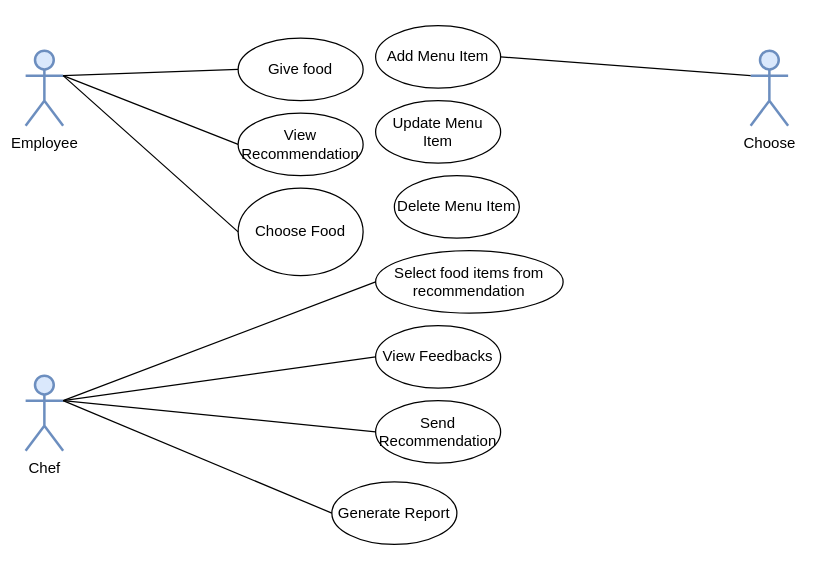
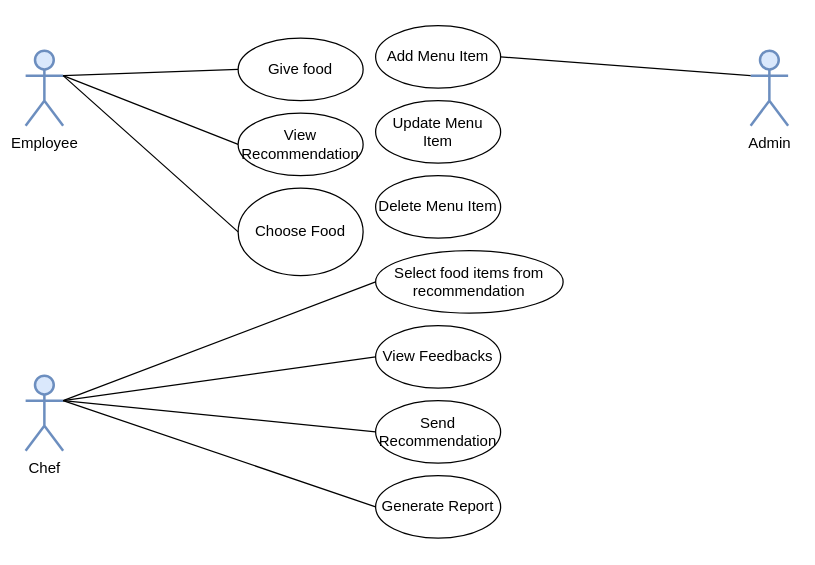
  <mxCell id="0" />
  <mxCell id="1" parent="0" />
  <mxCell id="2" style="rounded=0;orthogonalLoop=1;jettySize=auto;html=1;entryX=0;entryY=0.5;entryDx=0;entryDy=0;endArrow=none;endFill=0;exitX=1;exitY=0.333;exitDx=0;exitDy=0;exitPerimeter=0;" edge="1" parent="1" source="3" target="15"><mxGeometry relative="1" as="geometry" /></mxCell>
  <mxCell id="3" value="Employee" style="shape=umlActor;verticalLabelPosition=bottom;verticalAlign=top;html=1;fillColor=#dae8fc;strokeColor=#6c8ebf;strokeWidth=2;" vertex="1" parent="1"><mxGeometry x="20" y="40" width="30" height="60" as="geometry" /></mxCell>
  <mxCell id="4" value="Chef" style="shape=umlActor;verticalLabelPosition=bottom;verticalAlign=top;html=1;strokeWidth=2;fillColor=#dae8fc;strokeColor=#6c8ebf;" vertex="1" parent="1"><mxGeometry x="20" y="300" width="30" height="60" as="geometry" /></mxCell>
- <mxCell id="5" value="Choose" style="shape=umlActor;verticalLabelPosition=bottom;verticalAlign=top;html=1;fillColor=#dae8fc;strokeColor=#6c8ebf;strokeWidth=2;" vertex="1" parent="1"><mxGeometry x="600" y="40" width="30" height="60" as="geometry" /></mxCell>
+ <mxCell id="5" value="Admin" style="shape=umlActor;verticalLabelPosition=bottom;verticalAlign=top;html=1;fillColor=#dae8fc;strokeColor=#6c8ebf;strokeWidth=2;" vertex="1" parent="1"><mxGeometry x="600" y="40" width="30" height="60" as="geometry" /></mxCell>
  <mxCell id="6" value="Add Menu Item" style="ellipse;whiteSpace=wrap;html=1;" vertex="1" parent="1"><mxGeometry x="300" y="20" width="100" height="50" as="geometry" /></mxCell>
- <mxCell id="7" value="Generate Report" style="ellipse;whiteSpace=wrap;html=1;" vertex="1" parent="1"><mxGeometry x="265" y="385" width="100" height="50" as="geometry" /></mxCell>
- <mxCell id="8" value="Delete Menu Item" style="ellipse;whiteSpace=wrap;html=1;" vertex="1" parent="1"><mxGeometry x="315" y="140" width="100" height="50" as="geometry" /></mxCell>
+ <mxCell id="7" value="Generate Report" style="ellipse;whiteSpace=wrap;html=1;" vertex="1" parent="1"><mxGeometry x="300" y="380" width="100" height="50" as="geometry" /></mxCell>
+ <mxCell id="8" value="Delete Menu Item" style="ellipse;whiteSpace=wrap;html=1;" vertex="1" parent="1"><mxGeometry x="300" y="140" width="100" height="50" as="geometry" /></mxCell>
  <mxCell id="9" value="Update Menu Item" style="ellipse;whiteSpace=wrap;html=1;" vertex="1" parent="1"><mxGeometry x="300" y="80" width="100" height="50" as="geometry" /></mxCell>
  <mxCell id="10" value="Send Recommendation" style="ellipse;whiteSpace=wrap;html=1;" vertex="1" parent="1"><mxGeometry x="300" y="320" width="100" height="50" as="geometry" /></mxCell>
  <mxCell id="11" value="Choose Food" style="ellipse;whiteSpace=wrap;html=1;" vertex="1" parent="1"><mxGeometry x="190" y="150" width="100" height="70" as="geometry" /></mxCell>
  <mxCell id="12" value="Select food items from recommendation" style="ellipse;whiteSpace=wrap;html=1;" vertex="1" parent="1"><mxGeometry x="300" y="200" width="150" height="50" as="geometry" /></mxCell>
  <mxCell id="13" value="Give food" style="ellipse;whiteSpace=wrap;html=1;" vertex="1" parent="1"><mxGeometry x="190" y="30" width="100" height="50" as="geometry" /></mxCell>
  <mxCell id="14" value="View Feedbacks" style="ellipse;whiteSpace=wrap;html=1;" vertex="1" parent="1"><mxGeometry x="300" y="260" width="100" height="50" as="geometry" /></mxCell>
  <mxCell id="15" value="View Recommendation" style="ellipse;whiteSpace=wrap;html=1;" vertex="1" parent="1"><mxGeometry x="190" y="90" width="100" height="50" as="geometry" /></mxCell>
  <mxCell id="16" value="" style="endArrow=none;html=1;rounded=0;entryX=0;entryY=0.5;entryDx=0;entryDy=0;exitX=1;exitY=0.333;exitDx=0;exitDy=0;exitPerimeter=0;" edge="1" parent="1" source="4" target="12"><mxGeometry width="50" height="50" relative="1" as="geometry"><mxPoint x="150" y="240" as="sourcePoint" /><mxPoint x="200" y="190" as="targetPoint" /></mxGeometry></mxCell>
  <mxCell id="17" value="" style="endArrow=none;html=1;rounded=0;entryX=0;entryY=0.5;entryDx=0;entryDy=0;" edge="1" parent="1" target="14"><mxGeometry width="50" height="50" relative="1" as="geometry"><mxPoint x="50" y="320" as="sourcePoint" /><mxPoint x="200" y="190" as="targetPoint" /><Array as="points" /></mxGeometry></mxCell>
  <mxCell id="18" value="" style="endArrow=none;html=1;rounded=0;entryX=0;entryY=0.5;entryDx=0;entryDy=0;" edge="1" parent="1" target="10"><mxGeometry width="50" height="50" relative="1" as="geometry"><mxPoint x="50" y="320" as="sourcePoint" /><mxPoint x="310" y="295" as="targetPoint" /><Array as="points" /></mxGeometry></mxCell>
  <mxCell id="19" value="" style="endArrow=none;html=1;rounded=0;entryX=0;entryY=0.5;entryDx=0;entryDy=0;" edge="1" parent="1" target="7"><mxGeometry width="50" height="50" relative="1" as="geometry"><mxPoint x="50" y="320" as="sourcePoint" /><mxPoint x="309" y="348" as="targetPoint" /><Array as="points" /></mxGeometry></mxCell>
  <mxCell id="20" style="rounded=0;orthogonalLoop=1;jettySize=auto;html=1;entryX=0;entryY=0.5;entryDx=0;entryDy=0;endArrow=none;endFill=0;exitX=1;exitY=0.333;exitDx=0;exitDy=0;exitPerimeter=0;" edge="1" parent="1" source="3" target="13"><mxGeometry relative="1" as="geometry"><mxPoint x="60" y="70" as="sourcePoint" /><mxPoint x="200" y="125" as="targetPoint" /></mxGeometry></mxCell>
  <mxCell id="21" style="rounded=0;orthogonalLoop=1;jettySize=auto;html=1;entryX=0;entryY=0.5;entryDx=0;entryDy=0;endArrow=none;endFill=0;" edge="1" parent="1" target="11"><mxGeometry relative="1" as="geometry"><mxPoint x="50" y="60" as="sourcePoint" /><mxPoint x="210" y="135" as="targetPoint" /></mxGeometry></mxCell>
  <mxCell id="22" style="rounded=0;orthogonalLoop=1;jettySize=auto;html=1;entryX=0;entryY=0.333;entryDx=0;entryDy=0;endArrow=none;endFill=0;exitX=1;exitY=0.5;exitDx=0;exitDy=0;entryPerimeter=0;" edge="1" parent="1" source="6" target="5"><mxGeometry relative="1" as="geometry"><mxPoint x="60" y="70" as="sourcePoint" /><mxPoint x="200" y="65" as="targetPoint" /></mxGeometry></mxCell>
